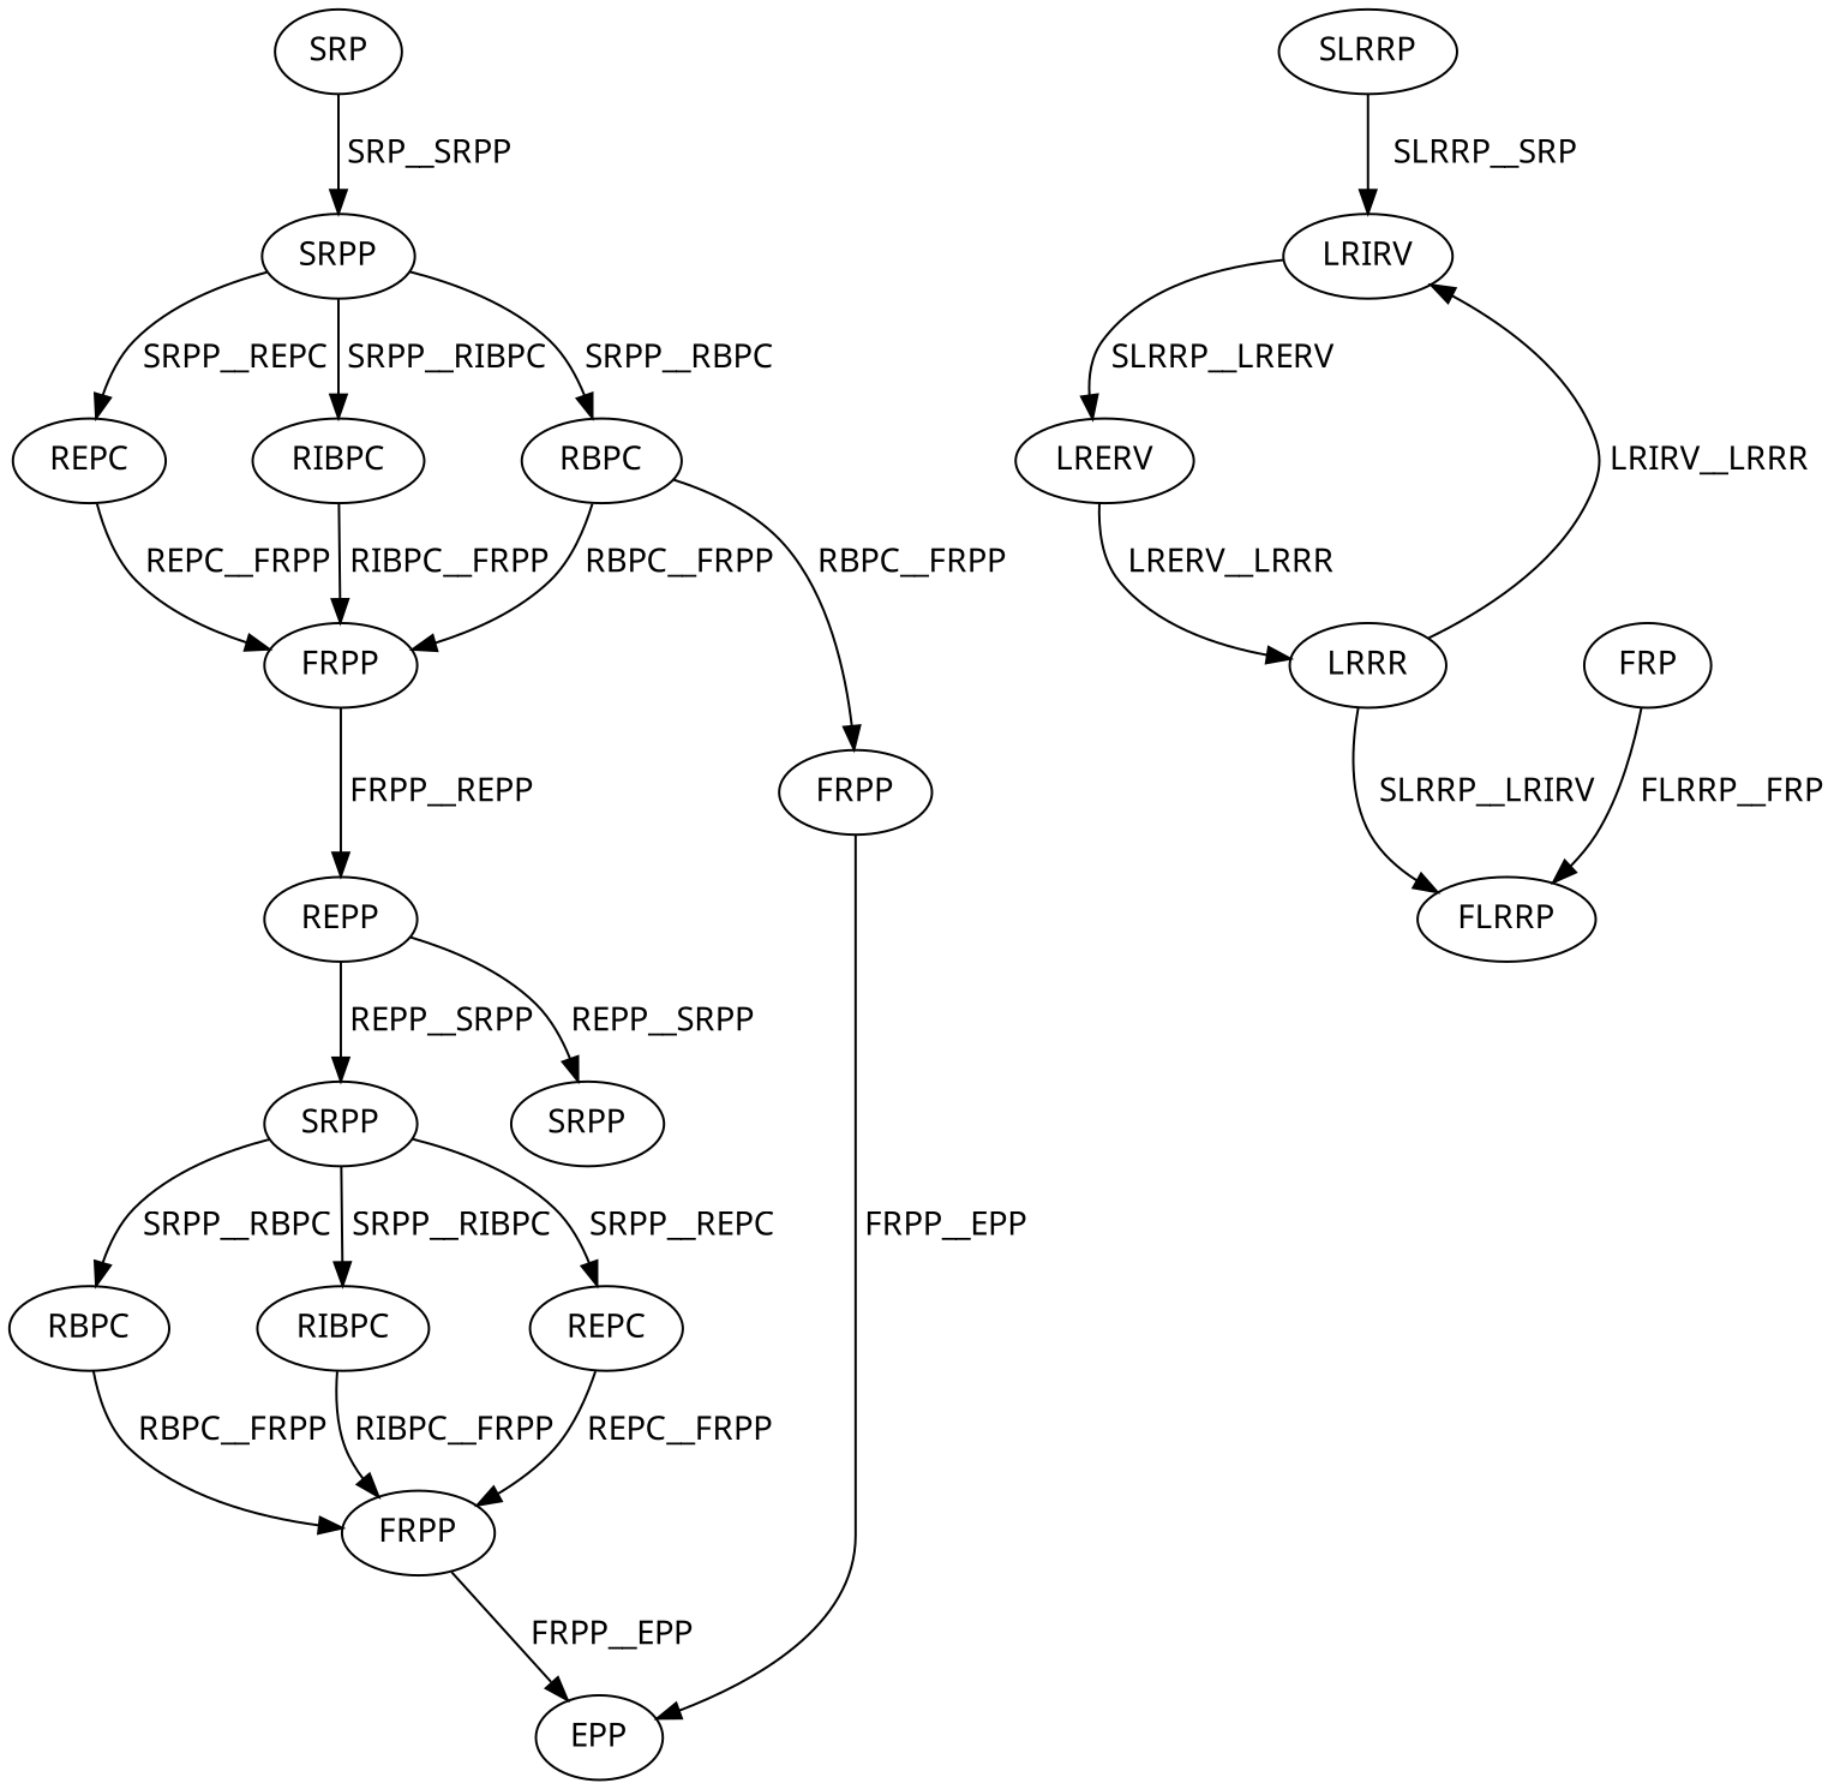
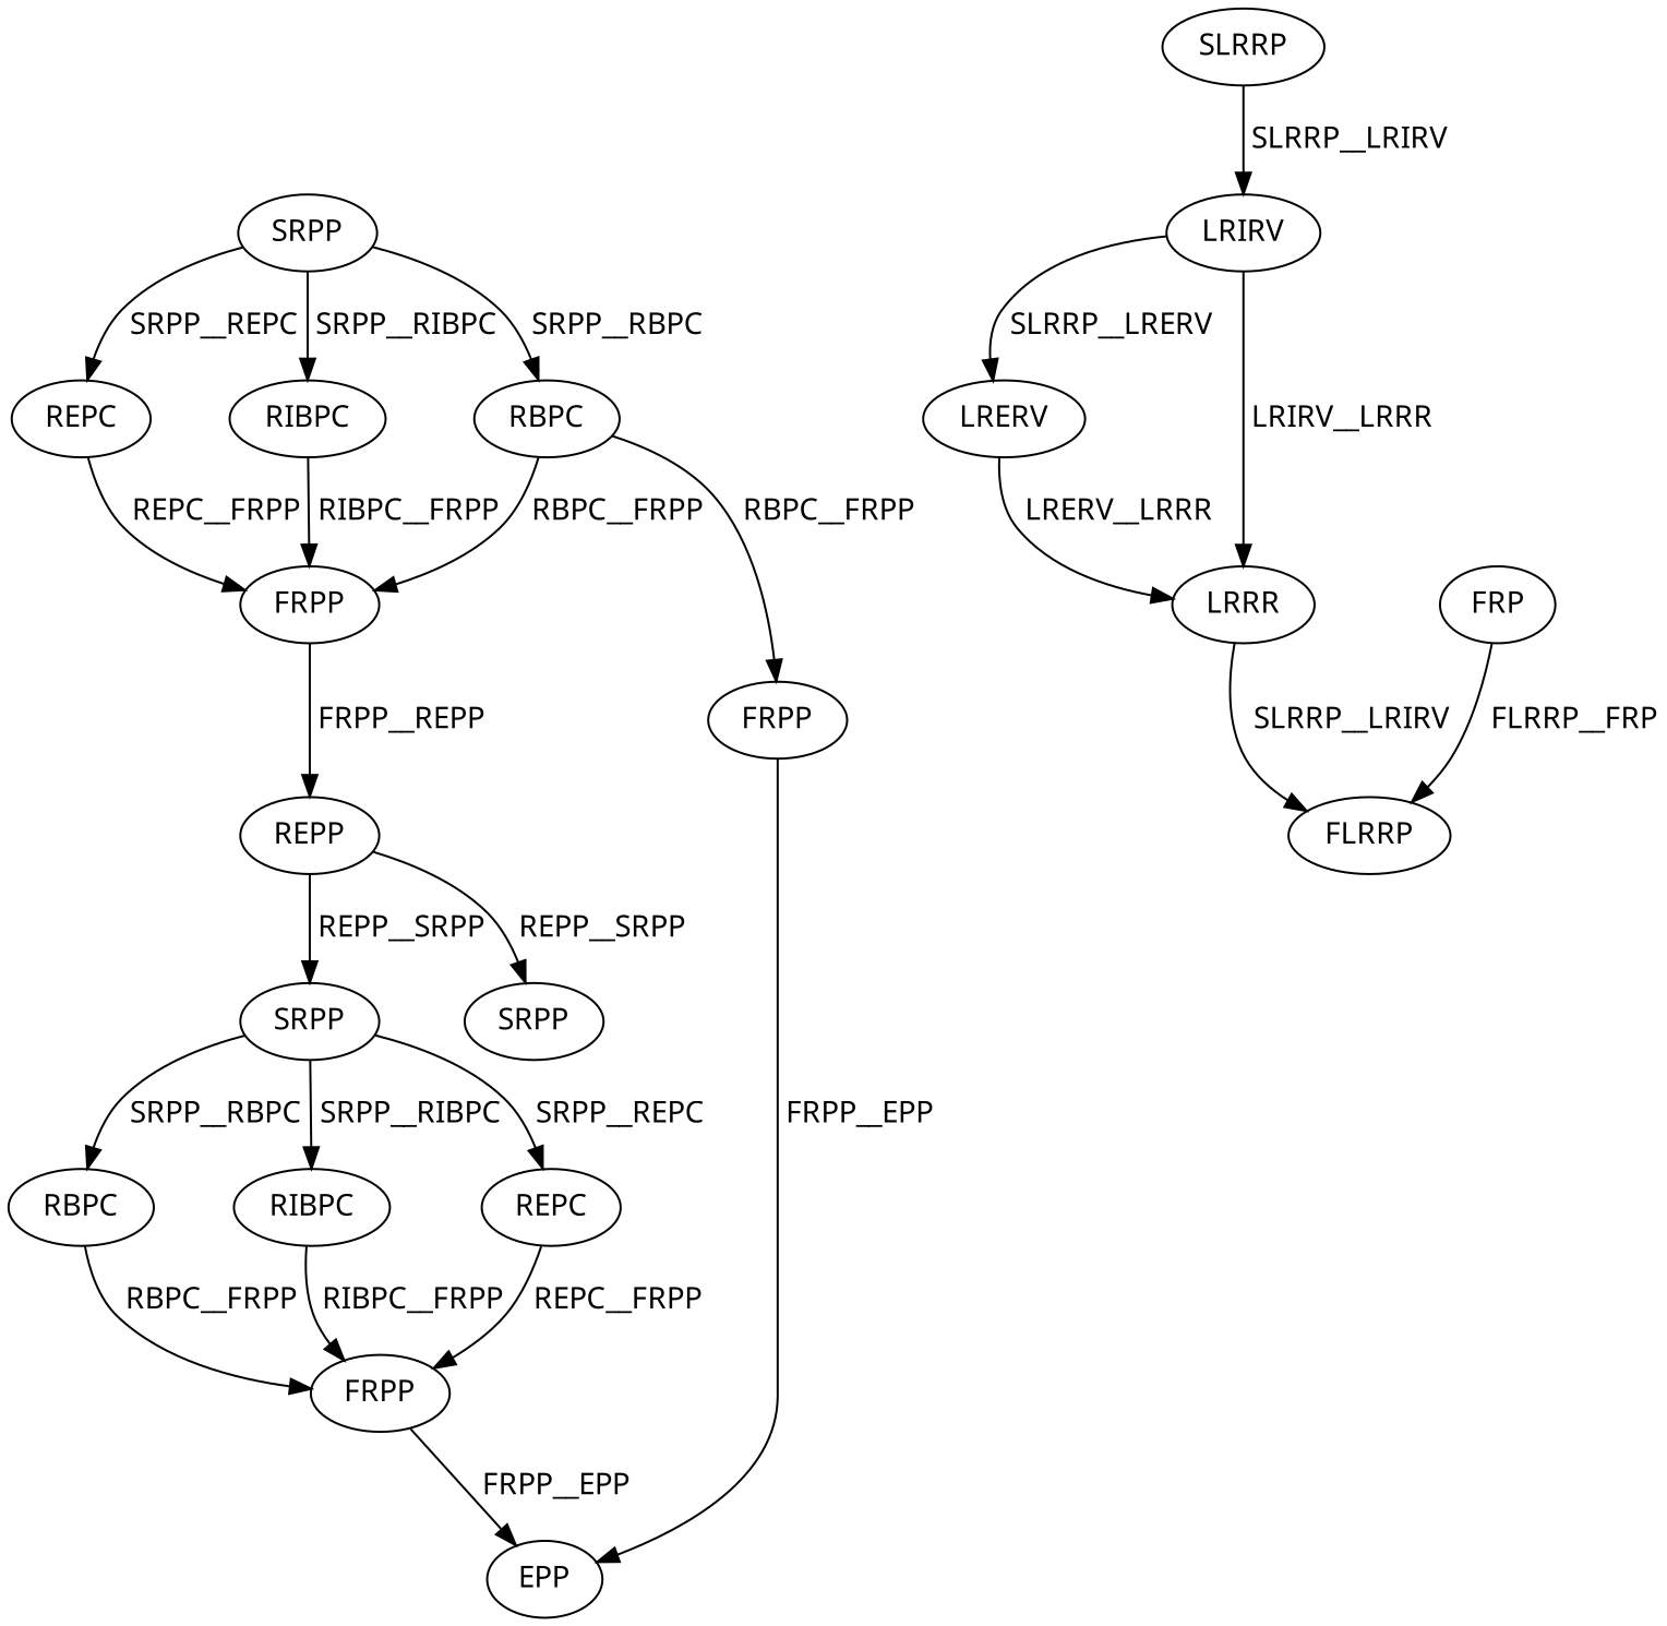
  digraph {
    fontname="Noto Sans"
    node [color=black fontcolor=black fontname="Noto Sans"]
    edge [color=black fontcolor=black fontname="Noto Sans"]
-   n1 [label=SRP]
    n2 [label=SRPP]
    n3 [label=REPC]
    n4 [label=RIBPC]
    n5 [label=RBPC]
    n6 [label=FRPP]
    n7 [label=FRPP]
    n8 [label=REPP]
    n9 [label=EPP]
    n10 [label=SRPP]
    n11 [label=SRPP]
    n12 [label=RBPC]
    n13 [label=RIBPC]
    n14 [label=REPC]
    n15 [label=FRPP]
    n16 [label=SLRRP]
    n17 [label=LRIRV]
    n18 [label=LRERV]
    n19 [label=LRRR]
    n20 [label=FLRRP]
    n21 [label=FRP]
-   n1 -> n2 [label=" SRP__SRPP"]
    n2 -> n3 [label=" SRPP__REPC"]
    n2 -> n4 [label=" SRPP__RIBPC"]
    n2 -> n5 [label=" SRPP__RBPC"]
    n3 -> n6 [label=" REPC__FRPP"]
    n4 -> n6 [label=" RIBPC__FRPP"]
    n5 -> n6 [label=" RBPC__FRPP"]
    n5 -> n7 [label=" RBPC__FRPP"]
    n6 -> n8 [label=" FRPP__REPP"]
    n7 -> n9 [label=" FRPP__EPP"]
    n8 -> n10 [label=" REPP__SRPP"]
    n8 -> n11 [label=" REPP__SRPP"]
    n10 -> n12 [label=" SRPP__RBPC"]
    n10 -> n13 [label=" SRPP__RIBPC"]
    n10 -> n14 [label=" SRPP__REPC"]
    n12 -> n15 [label=" RBPC__FRPP"]
    n13 -> n15 [label=" RIBPC__FRPP"]
    n14 -> n15 [label=" REPC__FRPP"]
    n15 -> n9 [label=" FRPP__EPP"]
-   n16 -> n17 [label=" SLRRP__SRP"]
+   n16 -> n17 [label=" SLRRP__LRIRV"]
    n17 -> n18 [label=" SLRRP__LRERV"]
-   n19 -> n17 [label=" LRIRV__LRRR"]
+   n17 -> n19 [label=" LRIRV__LRRR"]
    n18 -> n19 [label=" LRERV__LRRR"]
    n19 -> n20 [label=" SLRRP__LRIRV"]
    n21 -> n20 [label=" FLRRP__FRP"]
  }
